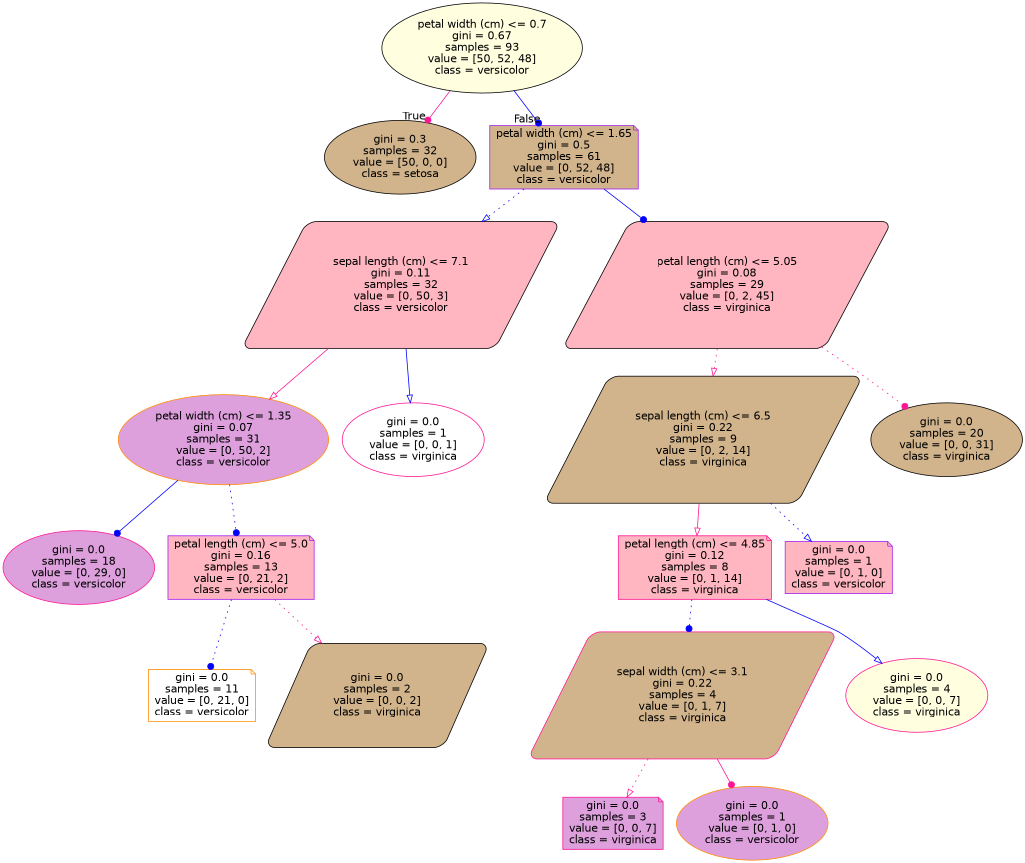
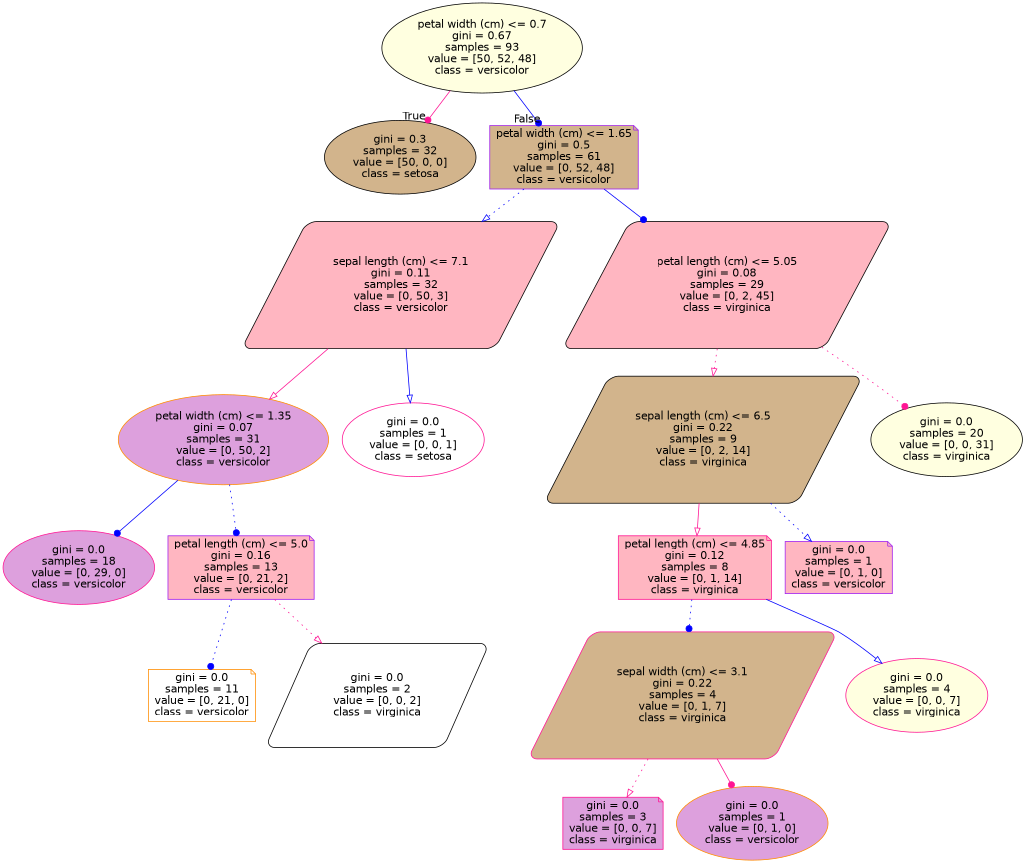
  digraph {
    node [color=black fillcolor=tan fontname=helvetica shape=ellipse style="filled, rounded"]
    edge [arrowhead=dot color=blue fontname=helvetica style=solid]
    n1 [fillcolor=lightyellow label="petal width (cm) <= 0.7\ngini = 0.67\nsamples = 93\nvalue = [50, 52, 48]\nclass = versicolor"]
    n2 [label="gini = 0.3\nsamples = 32\nvalue = [50, 0, 0]\nclass = setosa"]
    n3 [color=purple label="petal width (cm) <= 1.65\ngini = 0.5\nsamples = 61\nvalue = [0, 52, 48]\nclass = versicolor" shape=note]
    n4 [fillcolor=lightpink label="sepal length (cm) <= 7.1\ngini = 0.11\nsamples = 32\nvalue = [0, 50, 3]\nclass = versicolor" shape=parallelogram]
    n5 [fillcolor=lightpink label="petal length (cm) <= 5.05\ngini = 0.08\nsamples = 29\nvalue = [0, 2, 45]\nclass = virginica" shape=parallelogram]
    n6 [color=darkorange fillcolor=plum label="petal width (cm) <= 1.35\ngini = 0.07\nsamples = 31\nvalue = [0, 50, 2]\nclass = versicolor"]
-   n7 [color=deeppink fillcolor=white label="gini = 0.0\nsamples = 1\nvalue = [0, 0, 1]\nclass = virginica"]
+   n7 [color=deeppink fillcolor=white label="gini = 0.0\nsamples = 1\nvalue = [0, 0, 1]\nclass = setosa"]
    n8 [label="sepal length (cm) <= 6.5\ngini = 0.22\nsamples = 9\nvalue = [0, 2, 14]\nclass = virginica" shape=parallelogram]
-   n9 [label="gini = 0.0\nsamples = 20\nvalue = [0, 0, 31]\nclass = virginica"]
+   n9 [fillcolor=lightyellow label="gini = 0.0\nsamples = 20\nvalue = [0, 0, 31]\nclass = virginica"]
    n10 [color=deeppink fillcolor=plum label="gini = 0.0\nsamples = 18\nvalue = [0, 29, 0]\nclass = versicolor"]
    n11 [color=purple fillcolor=lightpink label="petal length (cm) <= 5.0\ngini = 0.16\nsamples = 13\nvalue = [0, 21, 2]\nclass = versicolor" shape=note]
    n12 [color=darkorange fillcolor=white label="gini = 0.0\nsamples = 11\nvalue = [0, 21, 0]\nclass = versicolor" shape=note]
-   n13 [label="gini = 0.0\nsamples = 2\nvalue = [0, 0, 2]\nclass = virginica" shape=parallelogram]
+   n13 [fillcolor=white label="gini = 0.0\nsamples = 2\nvalue = [0, 0, 2]\nclass = virginica" shape=parallelogram]
    n14 [color=deeppink fillcolor=lightpink label="petal length (cm) <= 4.85\ngini = 0.12\nsamples = 8\nvalue = [0, 1, 14]\nclass = virginica" shape=note]
    n15 [color=purple fillcolor=lightpink label="gini = 0.0\nsamples = 1\nvalue = [0, 1, 0]\nclass = versicolor" shape=note]
    n16 [color=deeppink label="sepal width (cm) <= 3.1\ngini = 0.22\nsamples = 4\nvalue = [0, 1, 7]\nclass = virginica" shape=parallelogram]
    n17 [color=deeppink fillcolor=lightyellow label="gini = 0.0\nsamples = 4\nvalue = [0, 0, 7]\nclass = virginica"]
    n18 [color=deeppink fillcolor=plum label="gini = 0.0\nsamples = 3\nvalue = [0, 0, 7]\nclass = virginica" shape=note]
    n19 [color=darkorange fillcolor=plum label="gini = 0.0\nsamples = 1\nvalue = [0, 1, 0]\nclass = versicolor"]
    n1 -> n2 [color=deeppink headlabel=True labelangle=45 labeldistance=2.5]
    n1 -> n3 [headlabel=False labelangle=-45 labeldistance=2.5]
    n3 -> n4 [arrowhead=onormal style=dotted]
    n3 -> n5
    n4 -> n6 [arrowhead=onormal color=deeppink]
    n4 -> n7 [arrowhead=onormal]
    n5 -> n8 [arrowhead=onormal color=deeppink style=dotted]
    n5 -> n9 [color=deeppink style=dotted]
    n6 -> n10
    n6 -> n11 [style=dotted]
    n8 -> n14 [arrowhead=onormal color=deeppink]
    n8 -> n15 [arrowhead=onormal style=dotted]
    n11 -> n12 [style=dotted]
    n11 -> n13 [arrowhead=onormal color=deeppink style=dotted]
    n14 -> n16 [style=dotted]
    n14 -> n17 [arrowhead=onormal]
    n16 -> n18 [arrowhead=onormal color=deeppink style=dotted]
    n16 -> n19 [color=deeppink]
  }
